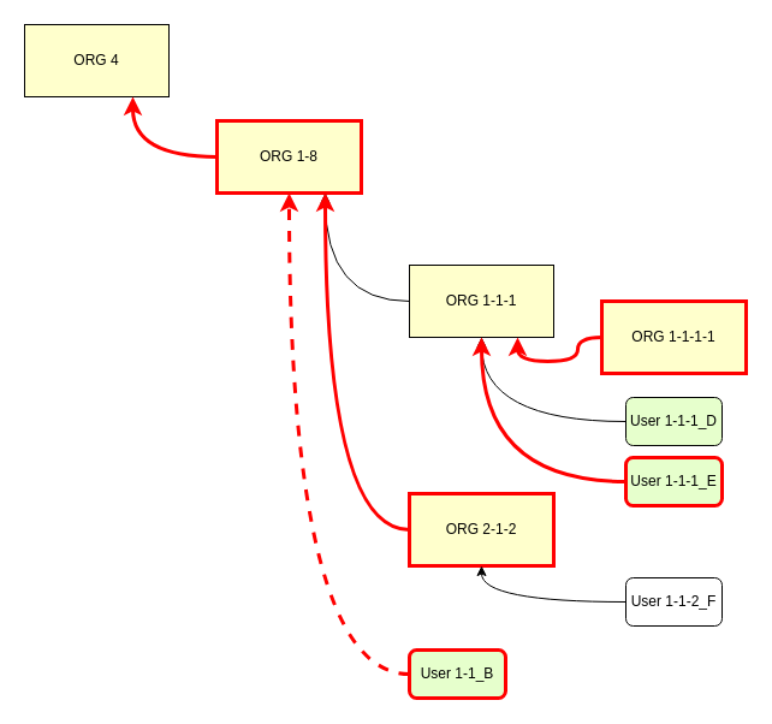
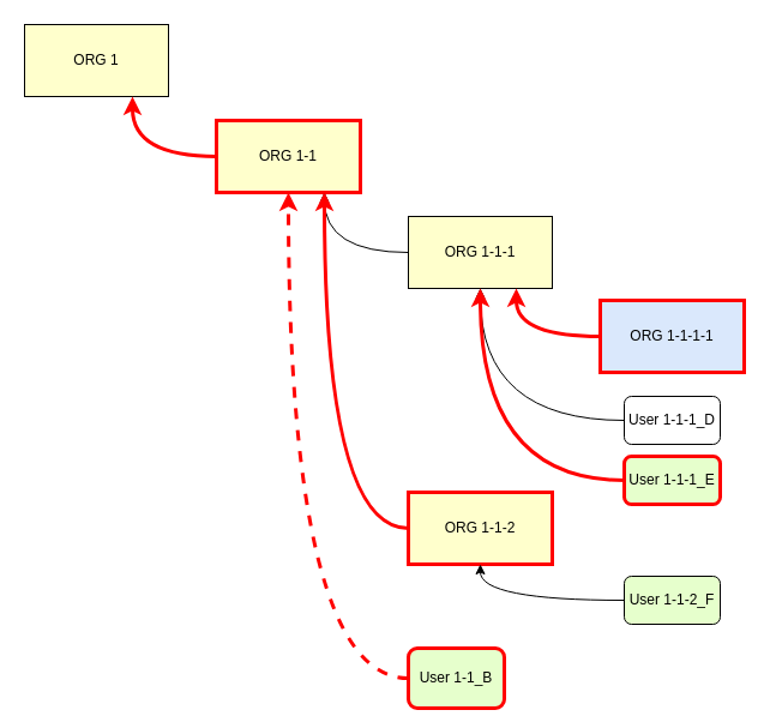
  <mxCell id="0" />
  <mxCell id="1" parent="0" />
- <mxCell id="2" value="ORG 4" style="rounded=0;whiteSpace=wrap;html=1;fillColor=#FFFFCC;" parent="1" vertex="1"><mxGeometry x="20" y="20" width="120" height="60" as="geometry" /></mxCell>
+ <mxCell id="2" value="ORG 1" style="rounded=0;whiteSpace=wrap;html=1;fillColor=#FFFFCC;" parent="1" vertex="1"><mxGeometry x="20" y="20" width="120" height="60" as="geometry" /></mxCell>
  <mxCell id="3" style="edgeStyle=orthogonalEdgeStyle;curved=1;rounded=0;orthogonalLoop=1;jettySize=auto;html=1;exitX=0;exitY=0.5;exitDx=0;exitDy=0;entryX=0.75;entryY=1;entryDx=0;entryDy=0;strokeColor=#FF0000;strokeWidth=3;" parent="1" source="4" target="2" edge="1"><mxGeometry relative="1" as="geometry" /></mxCell>
- <mxCell id="4" value="ORG 1-8" style="rounded=0;whiteSpace=wrap;html=1;fillColor=#FFFFCC;strokeColor=#FF0000;strokeWidth=3;" parent="1" vertex="1"><mxGeometry x="180" y="100" width="120" height="60" as="geometry" /></mxCell>
+ <mxCell id="4" value="ORG 1-1" style="rounded=0;whiteSpace=wrap;html=1;fillColor=#FFFFCC;strokeColor=#FF0000;strokeWidth=3;" parent="1" vertex="1"><mxGeometry x="180" y="100" width="120" height="60" as="geometry" /></mxCell>
  <mxCell id="5" style="edgeStyle=orthogonalEdgeStyle;curved=1;rounded=0;orthogonalLoop=1;jettySize=auto;html=1;exitX=0;exitY=0.5;exitDx=0;exitDy=0;entryX=0.75;entryY=1;entryDx=0;entryDy=0;" parent="1" source="6" target="4" edge="1"><mxGeometry relative="1" as="geometry" /></mxCell>
- <mxCell id="6" value="&lt;div&gt;ORG 1-1-1&lt;/div&gt;" style="rounded=0;whiteSpace=wrap;html=1;fillColor=#FFFFCC;" parent="1" vertex="1"><mxGeometry x="340" y="220" width="120" height="60" as="geometry" /></mxCell>
+ <mxCell id="6" value="&lt;div&gt;ORG 1-1-1&lt;/div&gt;" style="rounded=0;whiteSpace=wrap;html=1;fillColor=#FFFFCC;" parent="1" vertex="1"><mxGeometry x="340" y="180" width="120" height="60" as="geometry" /></mxCell>
  <mxCell id="7" style="edgeStyle=orthogonalEdgeStyle;curved=1;rounded=0;orthogonalLoop=1;jettySize=auto;html=1;exitX=0;exitY=0.5;exitDx=0;exitDy=0;entryX=0.75;entryY=1;entryDx=0;entryDy=0;strokeColor=#FF0000;strokeWidth=3;" parent="1" source="8" target="4" edge="1"><mxGeometry relative="1" as="geometry"><mxPoint x="270" y="170" as="targetPoint" /></mxGeometry></mxCell>
- <mxCell id="8" value="&lt;div&gt;ORG 2-1-2&lt;/div&gt;" style="rounded=0;whiteSpace=wrap;html=1;fillColor=#FFFFCC;strokeColor=#FF0000;strokeWidth=3;" parent="1" vertex="1"><mxGeometry x="340" y="410" width="120" height="60" as="geometry" /></mxCell>
+ <mxCell id="8" value="&lt;div&gt;ORG 1-1-2&lt;/div&gt;" style="rounded=0;whiteSpace=wrap;html=1;fillColor=#FFFFCC;strokeColor=#FF0000;strokeWidth=3;" parent="1" vertex="1"><mxGeometry x="340" y="410" width="120" height="60" as="geometry" /></mxCell>
  <mxCell id="9" style="edgeStyle=orthogonalEdgeStyle;curved=1;rounded=0;orthogonalLoop=1;jettySize=auto;html=1;exitX=0;exitY=0.5;exitDx=0;exitDy=0;entryX=0.5;entryY=1;entryDx=0;entryDy=0;strokeWidth=3;strokeColor=#FF0000;dashed=1;" parent="1" source="10" target="4" edge="1"><mxGeometry relative="1" as="geometry" /></mxCell>
- <mxCell id="10" value="&lt;div&gt;User 1-1_B&lt;/div&gt;" style="rounded=1;whiteSpace=wrap;html=1;fillColor=#E6FFCC;strokeColor=#FF0000;strokeWidth=3;" parent="1" vertex="1"><mxGeometry x="340" y="540" width="80" height="40" as="geometry" /></mxCell>
+ <mxCell id="10" value="&lt;div&gt;User 1-1_B&lt;/div&gt;" style="rounded=1;whiteSpace=wrap;html=1;fillColor=#E6FFCC;strokeColor=#FF0000;strokeWidth=3;" parent="1" vertex="1"><mxGeometry x="340" y="540" width="80" height="50" as="geometry" /></mxCell>
  <mxCell id="11" style="edgeStyle=orthogonalEdgeStyle;curved=1;rounded=0;orthogonalLoop=1;jettySize=auto;html=1;exitX=0;exitY=0.5;exitDx=0;exitDy=0;entryX=0.5;entryY=1;entryDx=0;entryDy=0;strokeWidth=1;" parent="1" source="12" target="6" edge="1"><mxGeometry relative="1" as="geometry" /></mxCell>
- <mxCell id="12" value="&lt;div&gt;User 1-1-1_D&lt;/div&gt;" style="rounded=1;whiteSpace=wrap;html=1;fillColor=#E6FFCC;" parent="1" vertex="1"><mxGeometry x="520" y="330" width="80" height="40" as="geometry" /></mxCell>
+ <mxCell id="12" value="&lt;div&gt;User 1-1-1_D&lt;/div&gt;" style="rounded=1;whiteSpace=wrap;html=1;fillColor=#ffffff;" parent="1" vertex="1"><mxGeometry x="520" y="330" width="80" height="40" as="geometry" /></mxCell>
  <mxCell id="13" style="edgeStyle=orthogonalEdgeStyle;curved=1;rounded=0;orthogonalLoop=1;jettySize=auto;html=1;exitX=0;exitY=0.5;exitDx=0;exitDy=0;entryX=0.5;entryY=1;entryDx=0;entryDy=0;strokeWidth=3;strokeColor=#FF0000;" parent="1" source="14" target="6" edge="1"><mxGeometry relative="1" as="geometry"><mxPoint x="430" y="240" as="targetPoint" /></mxGeometry></mxCell>
  <mxCell id="14" value="&lt;div&gt;User 1-1-1_E&lt;/div&gt;" style="rounded=1;whiteSpace=wrap;html=1;fillColor=#E6FFCC;strokeColor=#FF0000;strokeWidth=3;" parent="1" vertex="1"><mxGeometry x="520" y="380" width="80" height="40" as="geometry" /></mxCell>
  <mxCell id="15" style="edgeStyle=orthogonalEdgeStyle;curved=1;rounded=0;orthogonalLoop=1;jettySize=auto;html=1;exitX=0;exitY=0.5;exitDx=0;exitDy=0;entryX=0.5;entryY=1;entryDx=0;entryDy=0;strokeWidth=1;" parent="1" source="16" target="8" edge="1"><mxGeometry relative="1" as="geometry" /></mxCell>
- <mxCell id="16" value="&lt;div&gt;User 1-1-2_F&lt;/div&gt;" style="rounded=1;whiteSpace=wrap;html=1;fillColor=#ffffff;" parent="1" vertex="1"><mxGeometry x="520" y="480" width="80" height="40" as="geometry" /></mxCell>
+ <mxCell id="16" value="&lt;div&gt;User 1-1-2_F&lt;/div&gt;" style="rounded=1;whiteSpace=wrap;html=1;fillColor=#E6FFCC;" parent="1" vertex="1"><mxGeometry x="520" y="480" width="80" height="40" as="geometry" /></mxCell>
  <mxCell id="17" style="edgeStyle=orthogonalEdgeStyle;curved=1;rounded=0;orthogonalLoop=1;jettySize=auto;html=1;exitX=0;exitY=0.5;exitDx=0;exitDy=0;entryX=0.75;entryY=1;entryDx=0;entryDy=0;strokeColor=#FF0000;strokeWidth=3;" parent="1" source="18" target="6" edge="1"><mxGeometry relative="1" as="geometry" /></mxCell>
- <mxCell id="18" value="&lt;div&gt;ORG 1-1-1-1&lt;/div&gt;" style="rounded=0;whiteSpace=wrap;html=1;fillColor=#FFFFCC;strokeColor=#FF0000;strokeWidth=3;" parent="1" vertex="1"><mxGeometry x="500" y="250" width="120" height="60" as="geometry" /></mxCell>
+ <mxCell id="18" value="&lt;div&gt;ORG 1-1-1-1&lt;/div&gt;" style="rounded=0;whiteSpace=wrap;html=1;fillColor=#dae8fc;strokeColor=#FF0000;strokeWidth=3;" parent="1" vertex="1"><mxGeometry x="500" y="250" width="120" height="60" as="geometry" /></mxCell>
